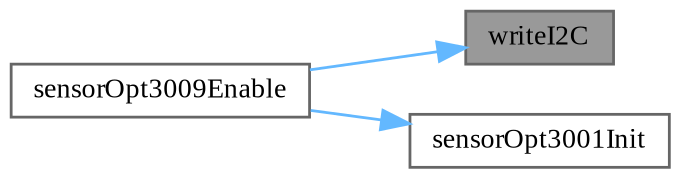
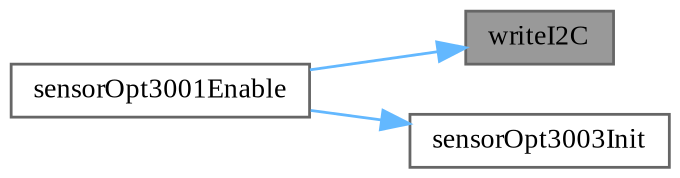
  digraph {
    fontname="Liberation Serif"
    rankdir=RL
    node [color=grey40 fillcolor=white fontname="Liberation Serif" fontsize=10 shape=box style=filled]
    edge [color=steelblue1 dir=back fontname="Liberation Serif" fontsize=10 labelfontname=Helvetica labelfontsize=10 style=solid]
    n1 [color=gray40 fillcolor=grey60 fontcolor=black height=0.2 label=writeI2C width=0.4]
-   n2 [height=0.2 label=sensorOpt3009Enable width=0.4]
-   n3 [height=0.2 label=sensorOpt3001Init width=0.4]
+   n2 [height=0.2 label=sensorOpt3001Enable width=0.4]
+   n3 [height=0.2 label=sensorOpt3003Init width=0.4]
    n1 -> n2
    n3 -> n2
  }
